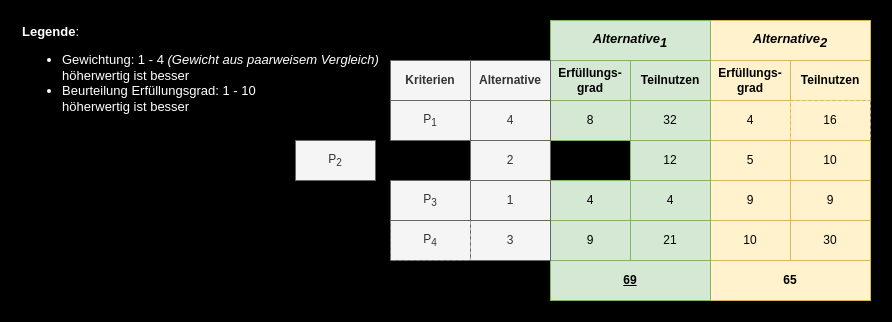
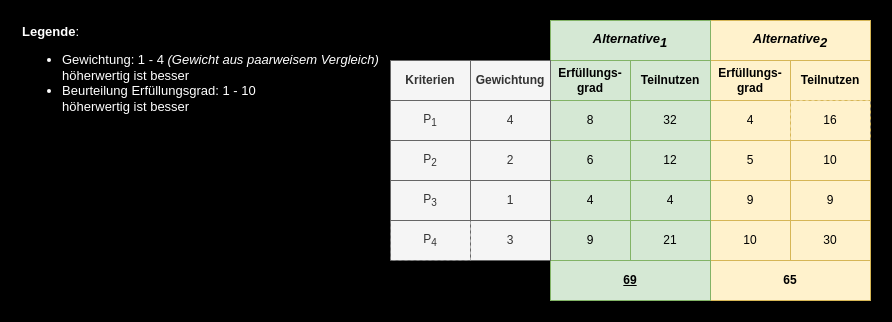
  <mxCell id="0" />
  <mxCell id="1" parent="0" />
  <mxCell id="2" value="Erfüllungs-grad" style="rounded=0;whiteSpace=wrap;html=1;fontStyle=1;fillColor=#fff2cc;strokeColor=#d6b656;" vertex="1" parent="1"><mxGeometry x="710" y="60" width="80" height="40" as="geometry" /></mxCell>
  <mxCell id="3" value="10" style="rounded=0;whiteSpace=wrap;html=1;fillColor=#fff2cc;strokeColor=#d6b656;" vertex="1" parent="1"><mxGeometry x="710" y="220" width="80" height="40" as="geometry" /></mxCell>
  <mxCell id="4" value="4" style="rounded=0;whiteSpace=wrap;html=1;fillColor=#fff2cc;strokeColor=#d6b656;" vertex="1" parent="1"><mxGeometry x="710" y="100" width="80" height="40" as="geometry" /></mxCell>
  <mxCell id="5" value="5" style="rounded=0;whiteSpace=wrap;html=1;fillColor=#fff2cc;strokeColor=#d6b656;" vertex="1" parent="1"><mxGeometry x="710" y="140" width="80" height="40" as="geometry" /></mxCell>
  <mxCell id="6" value="9" style="rounded=0;whiteSpace=wrap;html=1;fillColor=#fff2cc;strokeColor=#d6b656;" vertex="1" parent="1"><mxGeometry x="710" y="180" width="80" height="40" as="geometry" /></mxCell>
  <mxCell id="7" value="Teilnutzen" style="rounded=0;whiteSpace=wrap;html=1;fontStyle=1;fillColor=#fff2cc;strokeColor=#d6b656;" vertex="1" parent="1"><mxGeometry x="790" y="60" width="80" height="40" as="geometry" /></mxCell>
  <mxCell id="8" value="30" style="rounded=0;whiteSpace=wrap;html=1;fillColor=#fff2cc;strokeColor=#d6b656;" vertex="1" parent="1"><mxGeometry x="790" y="220" width="80" height="40" as="geometry" /></mxCell>
  <mxCell id="9" value="16" style="rounded=0;whiteSpace=wrap;html=1;fillColor=#fff2cc;strokeColor=#d6b656;dashed=1;" vertex="1" parent="1"><mxGeometry x="790" y="100" width="80" height="40" as="geometry" /></mxCell>
  <mxCell id="10" value="10" style="rounded=0;whiteSpace=wrap;html=1;fillColor=#fff2cc;strokeColor=#d6b656;" vertex="1" parent="1"><mxGeometry x="790" y="140" width="80" height="40" as="geometry" /></mxCell>
  <mxCell id="11" value="9" style="rounded=0;whiteSpace=wrap;html=1;fillColor=#fff2cc;strokeColor=#d6b656;" vertex="1" parent="1"><mxGeometry x="790" y="180" width="80" height="40" as="geometry" /></mxCell>
  <mxCell id="12" value="Alternative&lt;sub style=&quot;font-size: 13px;&quot;&gt;2&lt;/sub&gt;" style="rounded=0;whiteSpace=wrap;html=1;fontStyle=3;fillColor=#fff2cc;strokeColor=#d6b656;fontSize=13;" vertex="1" parent="1"><mxGeometry x="710" y="20" width="160" height="40" as="geometry" /></mxCell>
  <mxCell id="13" value="65" style="rounded=0;whiteSpace=wrap;html=1;fontStyle=1;fillColor=#fff2cc;strokeColor=#d6b656;" vertex="1" parent="1"><mxGeometry x="710" y="260" width="160" height="40" as="geometry" /></mxCell>
  <mxCell id="14" value="Erfüllungs-grad" style="rounded=0;whiteSpace=wrap;html=1;fillColor=#d5e8d4;strokeColor=#82b366;" vertex="1" parent="1"><mxGeometry x="550" y="60" width="80" height="40" as="geometry" /></mxCell>
  <mxCell id="15" value="9" style="rounded=0;whiteSpace=wrap;html=1;fillColor=#d5e8d4;strokeColor=#82b366;" vertex="1" parent="1"><mxGeometry x="550" y="220" width="80" height="40" as="geometry" /></mxCell>
  <mxCell id="16" value="8" style="rounded=0;whiteSpace=wrap;html=1;fillColor=#d5e8d4;strokeColor=#82b366;" vertex="1" parent="1"><mxGeometry x="550" y="100" width="80" height="40" as="geometry" /></mxCell>
+ <mxCell id="17" value="6" style="rounded=0;whiteSpace=wrap;html=1;fillColor=#d5e8d4;strokeColor=#82b366;" vertex="1" parent="1"><mxGeometry x="550" y="140" width="80" height="40" as="geometry" /></mxCell>
  <mxCell id="18" value="4" style="rounded=0;whiteSpace=wrap;html=1;fillColor=#d5e8d4;strokeColor=#82b366;" vertex="1" parent="1"><mxGeometry x="550" y="180" width="80" height="40" as="geometry" /></mxCell>
  <mxCell id="19" value="Teilnutzen" style="rounded=0;whiteSpace=wrap;html=1;fillColor=#d5e8d4;strokeColor=#82b366;" vertex="1" parent="1"><mxGeometry x="630" y="60" width="80" height="40" as="geometry" /></mxCell>
  <mxCell id="20" value="21" style="rounded=0;whiteSpace=wrap;html=1;fillColor=#d5e8d4;strokeColor=#82b366;" vertex="1" parent="1"><mxGeometry x="630" y="220" width="80" height="40" as="geometry" /></mxCell>
  <mxCell id="21" value="32" style="rounded=0;whiteSpace=wrap;html=1;fillColor=#d5e8d4;strokeColor=#82b366;" vertex="1" parent="1"><mxGeometry x="630" y="100" width="80" height="40" as="geometry" /></mxCell>
  <mxCell id="22" value="12" style="rounded=0;whiteSpace=wrap;html=1;fillColor=#d5e8d4;strokeColor=#82b366;" vertex="1" parent="1"><mxGeometry x="630" y="140" width="80" height="40" as="geometry" /></mxCell>
  <mxCell id="23" value="4" style="rounded=0;whiteSpace=wrap;html=1;fillColor=#d5e8d4;strokeColor=#82b366;" vertex="1" parent="1"><mxGeometry x="630" y="180" width="80" height="40" as="geometry" /></mxCell>
  <mxCell id="24" value="Alternative&lt;sub style=&quot;font-size: 13px;&quot;&gt;1&lt;/sub&gt;" style="rounded=0;whiteSpace=wrap;html=1;fontStyle=3;fillColor=#d5e8d4;strokeColor=#82b366;fontSize=13;" vertex="1" parent="1"><mxGeometry x="550" y="20" width="160" height="40" as="geometry" /></mxCell>
  <mxCell id="25" value="69" style="rounded=0;whiteSpace=wrap;html=1;fillColor=#d5e8d4;strokeColor=#82b366;" vertex="1" parent="1"><mxGeometry x="550" y="260" width="160" height="40" as="geometry" /></mxCell>
  <mxCell id="26" value="Erfüllungs-grad" style="rounded=0;whiteSpace=wrap;html=1;fillColor=#d5e8d4;strokeColor=#82b366;" vertex="1" parent="1"><mxGeometry x="550" y="60" width="80" height="40" as="geometry" /></mxCell>
  <mxCell id="27" value="Teilnutzen" style="rounded=0;whiteSpace=wrap;html=1;fillColor=#d5e8d4;strokeColor=#82b366;" vertex="1" parent="1"><mxGeometry x="630" y="60" width="80" height="40" as="geometry" /></mxCell>
  <mxCell id="28" value="Erfüllungs-grad" style="rounded=0;whiteSpace=wrap;html=1;fontStyle=1;fillColor=#d5e8d4;strokeColor=#82b366;" vertex="1" parent="1"><mxGeometry x="550" y="60" width="80" height="40" as="geometry" /></mxCell>
  <mxCell id="29" value="Teilnutzen" style="rounded=0;whiteSpace=wrap;html=1;fontStyle=1;fillColor=#d5e8d4;strokeColor=#82b366;" vertex="1" parent="1"><mxGeometry x="630" y="60" width="80" height="40" as="geometry" /></mxCell>
  <mxCell id="30" value="69" style="rounded=0;whiteSpace=wrap;html=1;fontStyle=5;fillColor=#d5e8d4;strokeColor=#82b366;" vertex="1" parent="1"><mxGeometry x="550" y="260" width="160" height="40" as="geometry" /></mxCell>
- <mxCell id="31" value="Alternative" style="rounded=0;whiteSpace=wrap;html=1;fillColor=#f5f5f5;strokeColor=#666666;fontStyle=1;fontColor=#333333;" vertex="1" parent="1"><mxGeometry x="470" y="60" width="80" height="40" as="geometry" /></mxCell>
+ <mxCell id="31" value="Gewichtung" style="rounded=0;whiteSpace=wrap;html=1;fillColor=#f5f5f5;strokeColor=#666666;fontStyle=1;fontColor=#333333;" vertex="1" parent="1"><mxGeometry x="470" y="60" width="80" height="40" as="geometry" /></mxCell>
  <mxCell id="32" value="3" style="rounded=0;whiteSpace=wrap;html=1;fillColor=#f5f5f5;strokeColor=#666666;fontColor=#333333;" vertex="1" parent="1"><mxGeometry x="470" y="220" width="80" height="40" as="geometry" /></mxCell>
  <mxCell id="33" value="4" style="rounded=0;whiteSpace=wrap;html=1;fillColor=#f5f5f5;strokeColor=#666666;fontColor=#333333;" vertex="1" parent="1"><mxGeometry x="470" y="100" width="80" height="40" as="geometry" /></mxCell>
  <mxCell id="34" value="2" style="rounded=0;whiteSpace=wrap;html=1;fillColor=#f5f5f5;strokeColor=#666666;fontColor=#333333;" vertex="1" parent="1"><mxGeometry x="470" y="140" width="80" height="40" as="geometry" /></mxCell>
  <mxCell id="35" value="1" style="rounded=0;whiteSpace=wrap;html=1;fillColor=#f5f5f5;strokeColor=#666666;fontColor=#333333;" vertex="1" parent="1"><mxGeometry x="470" y="180" width="80" height="40" as="geometry" /></mxCell>
  <mxCell id="36" value="Kriterien" style="rounded=0;whiteSpace=wrap;html=1;fillColor=#f5f5f5;strokeColor=#666666;fontStyle=1;fontColor=#333333;" vertex="1" parent="1"><mxGeometry x="390" y="60" width="80" height="40" as="geometry" /></mxCell>
  <mxCell id="37" value="P&lt;sub&gt;4&lt;/sub&gt;" style="rounded=0;whiteSpace=wrap;html=1;fillColor=#f5f5f5;strokeColor=#666666;fontColor=#333333;dashed=1;" vertex="1" parent="1"><mxGeometry x="390" y="220" width="80" height="40" as="geometry" /></mxCell>
  <mxCell id="38" value="P&lt;sub&gt;1&lt;/sub&gt;" style="rounded=0;whiteSpace=wrap;html=1;fillColor=#f5f5f5;strokeColor=#666666;fontColor=#333333;" vertex="1" parent="1"><mxGeometry x="390" y="100" width="80" height="40" as="geometry" /></mxCell>
- <mxCell id="39" value="P&lt;sub&gt;2&lt;/sub&gt;" style="rounded=0;whiteSpace=wrap;html=1;fillColor=#f5f5f5;strokeColor=#666666;fontColor=#333333;" vertex="1" parent="1"><mxGeometry x="295" y="140" width="80" height="40" as="geometry" /></mxCell>
+ <mxCell id="39" value="P&lt;sub&gt;2&lt;/sub&gt;" style="rounded=0;whiteSpace=wrap;html=1;fillColor=#f5f5f5;strokeColor=#666666;fontColor=#333333;" vertex="1" parent="1"><mxGeometry x="390" y="140" width="80" height="40" as="geometry" /></mxCell>
  <mxCell id="40" value="P&lt;sub&gt;3&lt;/sub&gt;" style="rounded=0;whiteSpace=wrap;html=1;fillColor=#f5f5f5;strokeColor=#666666;fontColor=#333333;" vertex="1" parent="1"><mxGeometry x="390" y="180" width="80" height="40" as="geometry" /></mxCell>
  <mxCell id="41" value="&lt;b&gt;Legende&lt;/b&gt;:&lt;br&gt;&lt;ul&gt;&lt;li&gt;Gewichtung: 1 - 4 &lt;i&gt;(Gewicht aus paarweisem Vergleich)&lt;/i&gt;&lt;br&gt;höherwertig ist besser&lt;/li&gt;&lt;li&gt;Beurteilung Erfüllungsgrad: 1 - 10&lt;br&gt;höherwertig ist besser&lt;/li&gt;&lt;/ul&gt;" style="rounded=0;whiteSpace=wrap;html=1;fontSize=13;align=left;fillColor=none;strokeColor=none;fontColor=#FFFFFF;" vertex="1" parent="1"><mxGeometry x="20" y="20" width="370" height="110" as="geometry" /></mxCell>
